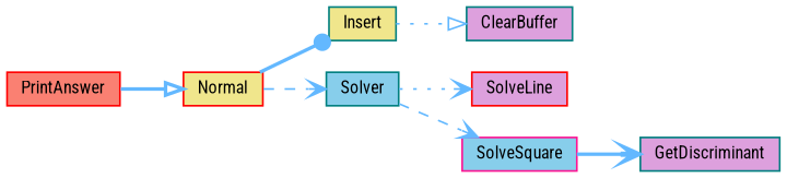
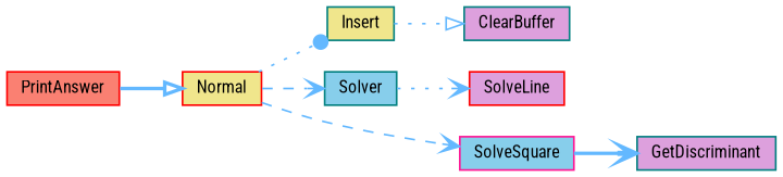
  digraph {
    fontname="Roboto Condensed"
    rankdir=LR
    node [color=teal fillcolor=plum fontname="Roboto Condensed" fontsize=10 shape=box style=filled]
    edge [arrowhead=vee color=steelblue1 fontname="Roboto Condensed" fontsize=10 labelfontname=Helvetica labelfontsize=10 style=dotted]
    n1 [color=red fillcolor=khaki fontcolor=black height=0.2 label=Normal width=0.4]
    n2 [fillcolor=khaki height=0.2 label=Insert width=0.4]
    n3 [fillcolor=skyblue height=0.2 label=Solver width=0.4]
    n4 [height=0.2 label=ClearBuffer width=0.4]
    n5 [color=red fillcolor=salmon height=0.2 label=PrintAnswer width=0.4]
    n6 [color=red height=0.2 label=SolveLine width=0.4]
    n7 [color=deeppink fillcolor=skyblue height=0.2 label=SolveSquare width=0.4]
    n8 [height=0.2 label=GetDiscriminant width=0.4]
-   n1 -> n2 [arrowhead=dot style=bold]
+   n1 -> n2 [arrowhead=dot]
    n1 -> n3 [style=dashed]
    n2 -> n4 [arrowhead=onormal]
    n3 -> n6
-   n3 -> n7 [style=dashed]
+   n1 -> n7 [style=dashed]
    n5 -> n1 [arrowhead=onormal style=bold]
    n7 -> n8 [style=bold]
  }
